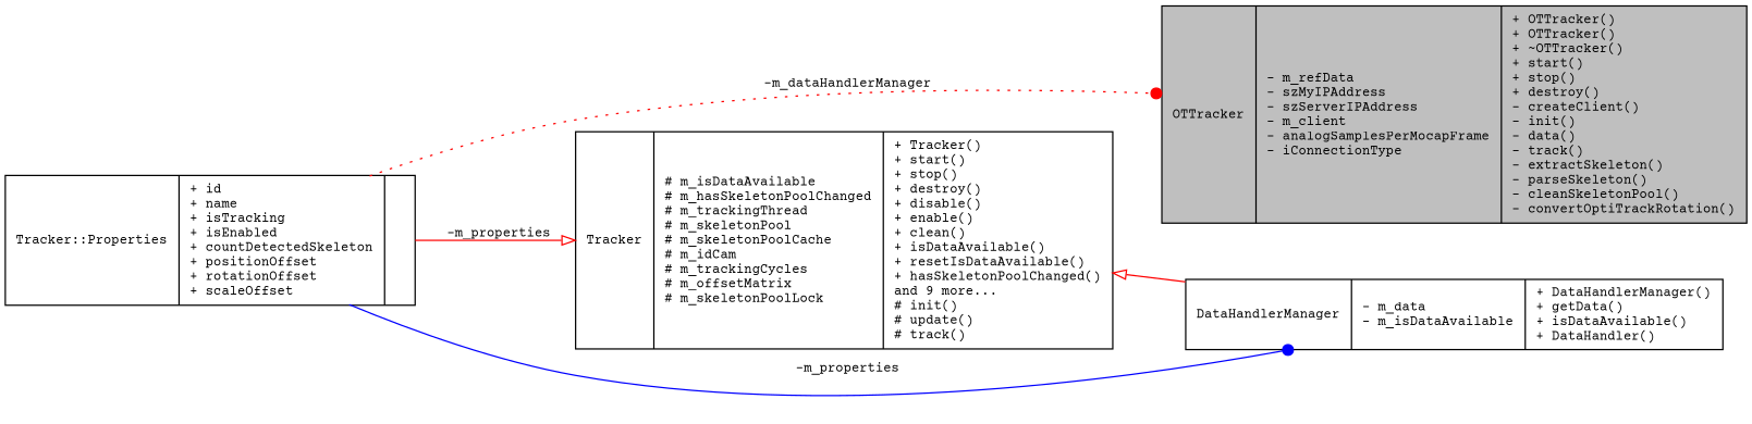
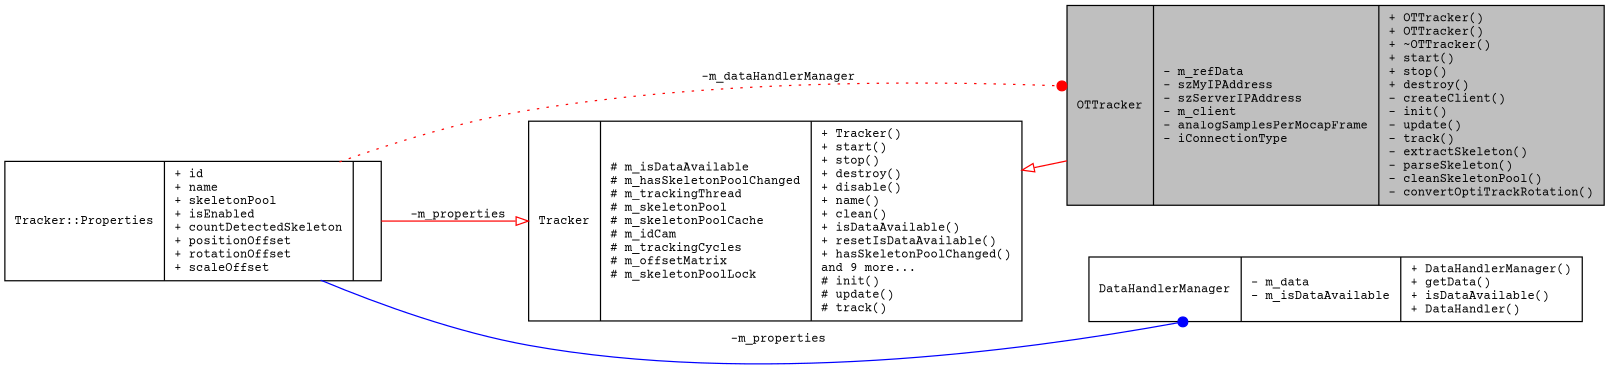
  digraph {
    fontname="Courier Prime"
    rankdir=LR
    node [color=black fillcolor=white fontname="Courier Prime" fontsize=10 shape=record style=filled]
    edge [color=red fontname="Courier Prime" fontsize=10 labelfontname=Helvetica labelfontsize=10 style=solid arrowhead=dot]
-   n1 [fillcolor=grey75 fontcolor=black height=0.2 label="{OTTracker\n|- m_refData\l- szMyIPAddress\l- szServerIPAddress\l- m_client\l- analogSamplesPerMocapFrame\l- iConnectionType\l|+ OTTracker()\l+ OTTracker()\l+ ~OTTracker()\l+ start()\l+ stop()\l+ destroy()\l- createClient()\l- init()\l- data()\l- track()\l- extractSkeleton()\l- parseSkeleton()\l- cleanSkeletonPool()\l- convertOptiTrackRotation()\l}" width=0.4]
-   n2 [height=0.2 label="{Tracker\n|# m_isDataAvailable\l# m_hasSkeletonPoolChanged\l# m_trackingThread\l# m_skeletonPool\l# m_skeletonPoolCache\l# m_idCam\l# m_trackingCycles\l# m_offsetMatrix\l# m_skeletonPoolLock\l|+ Tracker()\l+ start()\l+ stop()\l+ destroy()\l+ disable()\l+ enable()\l+ clean()\l+ isDataAvailable()\l+ resetIsDataAvailable()\l+ hasSkeletonPoolChanged()\land 9 more...\l# init()\l# update()\l# track()\l}" width=0.4]
-   n3 [height=0.2 label="{Tracker::Properties\n|+ id\l+ name\l+ isTracking\l+ isEnabled\l+ countDetectedSkeleton\l+ positionOffset\l+ rotationOffset\l+ scaleOffset\l|}" width=0.4]
+   n1 [fillcolor=grey75 fontcolor=black height=0.2 label="{OTTracker\n|- m_refData\l- szMyIPAddress\l- szServerIPAddress\l- m_client\l- analogSamplesPerMocapFrame\l- iConnectionType\l|+ OTTracker()\l+ OTTracker()\l+ ~OTTracker()\l+ start()\l+ stop()\l+ destroy()\l- createClient()\l- init()\l- update()\l- track()\l- extractSkeleton()\l- parseSkeleton()\l- cleanSkeletonPool()\l- convertOptiTrackRotation()\l}" width=0.4]
+   n2 [height=0.2 label="{Tracker\n|# m_isDataAvailable\l# m_hasSkeletonPoolChanged\l# m_trackingThread\l# m_skeletonPool\l# m_skeletonPoolCache\l# m_idCam\l# m_trackingCycles\l# m_offsetMatrix\l# m_skeletonPoolLock\l|+ Tracker()\l+ start()\l+ stop()\l+ destroy()\l+ disable()\l+ name()\l+ clean()\l+ isDataAvailable()\l+ resetIsDataAvailable()\l+ hasSkeletonPoolChanged()\land 9 more...\l# init()\l# update()\l# track()\l}" width=0.4]
+   n3 [height=0.2 label="{Tracker::Properties\n|+ id\l+ name\l+ skeletonPool\l+ isEnabled\l+ countDetectedSkeleton\l+ positionOffset\l+ rotationOffset\l+ scaleOffset\l|}" width=0.4]
    n4 [height=0.2 label="{DataHandlerManager\n|- m_data\l- m_isDataAvailable\l|+ DataHandlerManager()\l+ getData()\l+ isDataAvailable()\l+ DataHandler()\l}" width=0.4]
-   n2 -> n4 [arrowtail=onormal dir=back arrowhead=""]
+   n2 -> n1 [arrowtail=onormal dir=back arrowhead=""]
    n3 -> n1 [label=" -m_dataHandlerManager" style=dotted]
    n3 -> n2 [arrowhead=onormal label=" -m_properties"]
    n3 -> n4 [color=blue label=" -m_properties"]
  }
